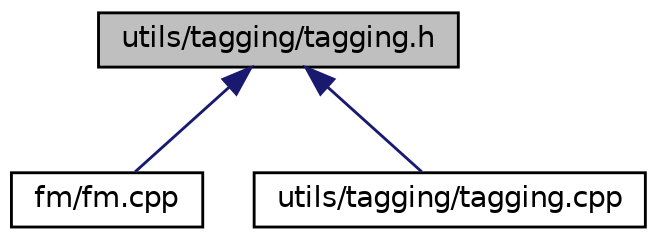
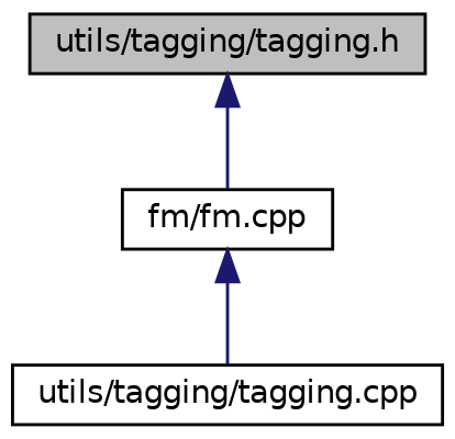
  digraph {
    node [color=black fillcolor=white fontname=Helvetica fontsize=10 shape=record style=filled]
    edge [color=midnightblue dir=back fontname=Helvetica fontsize=10 labelfontname=Helvetica labelfontsize=10 style=solid]
    n1 [fillcolor=grey75 fontcolor=black height=0.2 label="utils/tagging/tagging.h" width=0.4]
    n2 [height=0.2 label="fm/fm.cpp" width=0.4]
    n3 [height=0.2 label="utils/tagging/tagging.cpp" width=0.4]
    n1 -> n2
-   n1 -> n3
+   n2 -> n3
  }
